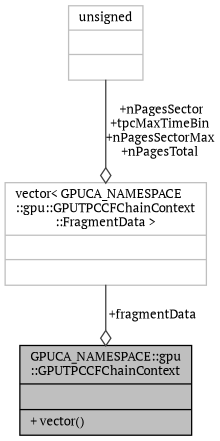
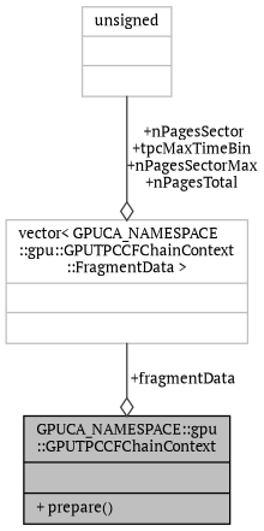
  digraph {
    fontname="PT Serif"
    node [color=grey75 fontname="PT Serif" fontsize=10 shape=record]
    edge [arrowhead=odiamond color=grey25 fontname="PT Serif" fontsize=10 labelfontname=Helvetica labelfontsize=10 style=solid]
-   n1 [color=black fillcolor=grey75 fontcolor=black height=0.2 label="{GPUCA_NAMESPACE::gpu\l::GPUTPCCFChainContext\n||+ vector()\l}" style=filled width=0.4]
+   n1 [color=black fillcolor=grey75 fontcolor=black height=0.2 label="{GPUCA_NAMESPACE::gpu\l::GPUTPCCFChainContext\n||+ prepare()\l}" style=filled width=0.4]
    n2 [height=0.2 label="{vector\< GPUCA_NAMESPACE\l::gpu::GPUTPCCFChainContext\l::FragmentData \>\n||}" width=0.4]
    n3 [height=0.2 label="{unsigned\n||}" width=0.4]
    n2 -> n1 [label=" +fragmentData"]
    n3 -> n2 [label=" +nPagesSector\n+tpcMaxTimeBin\n+nPagesSectorMax\n+nPagesTotal"]
  }
